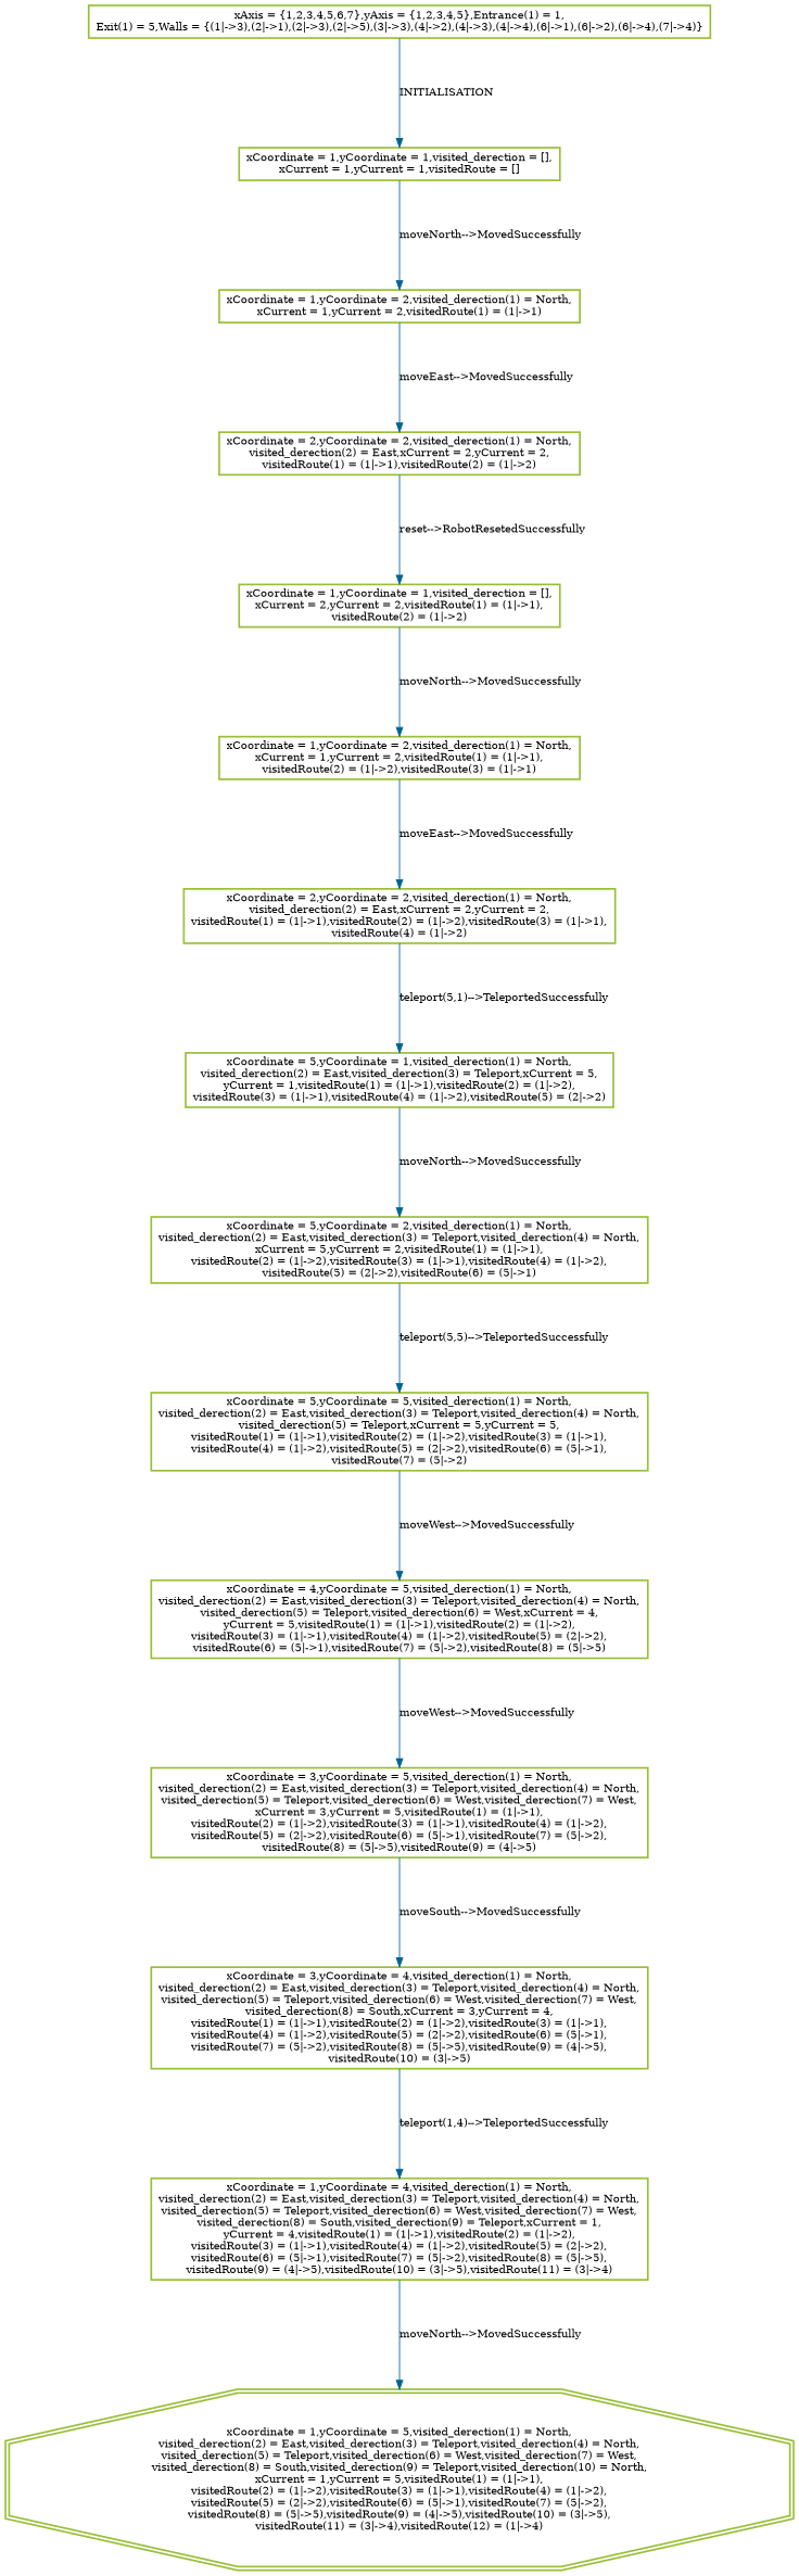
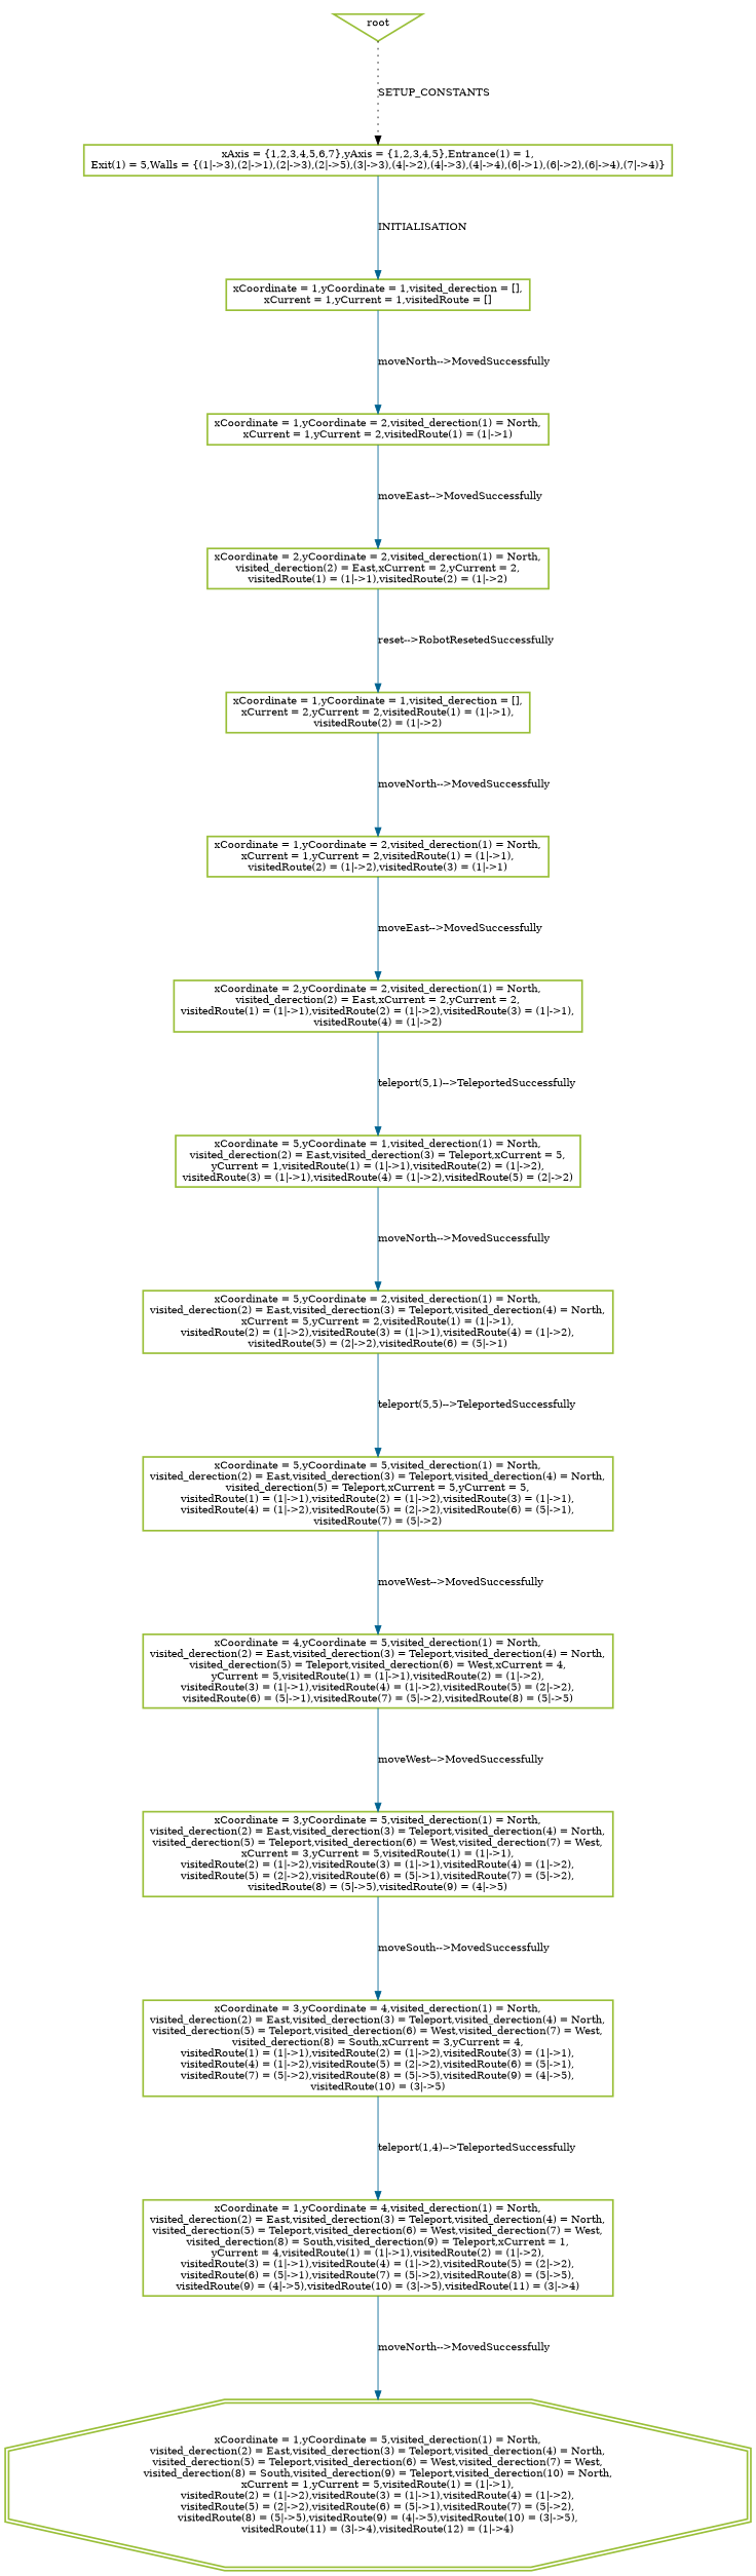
  digraph {
    nodesep=1.5
    ranksep=1.5
    node [color="#99BF38" fontsize=12 penwidth=2 shape=box]
    edge [color="#006391" fontsize=12]
    n1 [label="xAxis = \{1,2,3,4,5,6,7\},yAxis = \{1,2,3,4,5\},Entrance(1) = 1,\nExit(1) = 5,Walls = \{(1\|-\>3),(2\|-\>1),(2\|-\>3),(2\|-\>5),(3\|-\>3),(4\|-\>2),(4\|-\>3),(4\|-\>4),(6\|-\>1),(6\|-\>2),(6\|-\>4),(7\|-\>4)\}"]
    n2 [label="xCoordinate = 1,yCoordinate = 1,visited_derection = [],\nxCurrent = 1,yCurrent = 1,visitedRoute = []"]
    n3 [label="xCoordinate = 1,yCoordinate = 2,visited_derection(1) = North,\nxCurrent = 1,yCurrent = 2,visitedRoute(1) = (1\|-\>1)"]
    n4 [label="xCoordinate = 2,yCoordinate = 2,visited_derection(1) = North,\nvisited_derection(2) = East,xCurrent = 2,yCurrent = 2,\nvisitedRoute(1) = (1\|-\>1),visitedRoute(2) = (1\|-\>2)"]
    n5 [label="xCoordinate = 1,yCoordinate = 1,visited_derection = [],\nxCurrent = 2,yCurrent = 2,visitedRoute(1) = (1\|-\>1),\nvisitedRoute(2) = (1\|-\>2)"]
    n6 [label="xCoordinate = 1,yCoordinate = 2,visited_derection(1) = North,\nxCurrent = 1,yCurrent = 2,visitedRoute(1) = (1\|-\>1),\nvisitedRoute(2) = (1\|-\>2),visitedRoute(3) = (1\|-\>1)"]
    n7 [label="xCoordinate = 2,yCoordinate = 2,visited_derection(1) = North,\nvisited_derection(2) = East,xCurrent = 2,yCurrent = 2,\nvisitedRoute(1) = (1\|-\>1),visitedRoute(2) = (1\|-\>2),visitedRoute(3) = (1\|-\>1),\nvisitedRoute(4) = (1\|-\>2)"]
    n8 [label="xCoordinate = 5,yCoordinate = 1,visited_derection(1) = North,\nvisited_derection(2) = East,visited_derection(3) = Teleport,xCurrent = 5,\nyCurrent = 1,visitedRoute(1) = (1\|-\>1),visitedRoute(2) = (1\|-\>2),\nvisitedRoute(3) = (1\|-\>1),visitedRoute(4) = (1\|-\>2),visitedRoute(5) = (2\|-\>2)"]
    n9 [label="xCoordinate = 5,yCoordinate = 2,visited_derection(1) = North,\nvisited_derection(2) = East,visited_derection(3) = Teleport,visited_derection(4) = North,\nxCurrent = 5,yCurrent = 2,visitedRoute(1) = (1\|-\>1),\nvisitedRoute(2) = (1\|-\>2),visitedRoute(3) = (1\|-\>1),visitedRoute(4) = (1\|-\>2),\nvisitedRoute(5) = (2\|-\>2),visitedRoute(6) = (5\|-\>1)"]
    n10 [label="xCoordinate = 5,yCoordinate = 5,visited_derection(1) = North,\nvisited_derection(2) = East,visited_derection(3) = Teleport,visited_derection(4) = North,\nvisited_derection(5) = Teleport,xCurrent = 5,yCurrent = 5,\nvisitedRoute(1) = (1\|-\>1),visitedRoute(2) = (1\|-\>2),visitedRoute(3) = (1\|-\>1),\nvisitedRoute(4) = (1\|-\>2),visitedRoute(5) = (2\|-\>2),visitedRoute(6) = (5\|-\>1),\nvisitedRoute(7) = (5\|-\>2)"]
    n11 [label="xCoordinate = 4,yCoordinate = 5,visited_derection(1) = North,\nvisited_derection(2) = East,visited_derection(3) = Teleport,visited_derection(4) = North,\nvisited_derection(5) = Teleport,visited_derection(6) = West,xCurrent = 4,\nyCurrent = 5,visitedRoute(1) = (1\|-\>1),visitedRoute(2) = (1\|-\>2),\nvisitedRoute(3) = (1\|-\>1),visitedRoute(4) = (1\|-\>2),visitedRoute(5) = (2\|-\>2),\nvisitedRoute(6) = (5\|-\>1),visitedRoute(7) = (5\|-\>2),visitedRoute(8) = (5\|-\>5)"]
    n12 [label="xCoordinate = 3,yCoordinate = 5,visited_derection(1) = North,\nvisited_derection(2) = East,visited_derection(3) = Teleport,visited_derection(4) = North,\nvisited_derection(5) = Teleport,visited_derection(6) = West,visited_derection(7) = West,\nxCurrent = 3,yCurrent = 5,visitedRoute(1) = (1\|-\>1),\nvisitedRoute(2) = (1\|-\>2),visitedRoute(3) = (1\|-\>1),visitedRoute(4) = (1\|-\>2),\nvisitedRoute(5) = (2\|-\>2),visitedRoute(6) = (5\|-\>1),visitedRoute(7) = (5\|-\>2),\nvisitedRoute(8) = (5\|-\>5),visitedRoute(9) = (4\|-\>5)"]
    n13 [label="xCoordinate = 3,yCoordinate = 4,visited_derection(1) = North,\nvisited_derection(2) = East,visited_derection(3) = Teleport,visited_derection(4) = North,\nvisited_derection(5) = Teleport,visited_derection(6) = West,visited_derection(7) = West,\nvisited_derection(8) = South,xCurrent = 3,yCurrent = 4,\nvisitedRoute(1) = (1\|-\>1),visitedRoute(2) = (1\|-\>2),visitedRoute(3) = (1\|-\>1),\nvisitedRoute(4) = (1\|-\>2),visitedRoute(5) = (2\|-\>2),visitedRoute(6) = (5\|-\>1),\nvisitedRoute(7) = (5\|-\>2),visitedRoute(8) = (5\|-\>5),visitedRoute(9) = (4\|-\>5),\nvisitedRoute(10) = (3\|-\>5)"]
    n14 [label="xCoordinate = 1,yCoordinate = 4,visited_derection(1) = North,\nvisited_derection(2) = East,visited_derection(3) = Teleport,visited_derection(4) = North,\nvisited_derection(5) = Teleport,visited_derection(6) = West,visited_derection(7) = West,\nvisited_derection(8) = South,visited_derection(9) = Teleport,xCurrent = 1,\nyCurrent = 4,visitedRoute(1) = (1\|-\>1),visitedRoute(2) = (1\|-\>2),\nvisitedRoute(3) = (1\|-\>1),visitedRoute(4) = (1\|-\>2),visitedRoute(5) = (2\|-\>2),\nvisitedRoute(6) = (5\|-\>1),visitedRoute(7) = (5\|-\>2),visitedRoute(8) = (5\|-\>5),\nvisitedRoute(9) = (4\|-\>5),visitedRoute(10) = (3\|-\>5),visitedRoute(11) = (3\|-\>4)"]
    n15 [label="xCoordinate = 1,yCoordinate = 5,visited_derection(1) = North,\nvisited_derection(2) = East,visited_derection(3) = Teleport,visited_derection(4) = North,\nvisited_derection(5) = Teleport,visited_derection(6) = West,visited_derection(7) = West,\nvisited_derection(8) = South,visited_derection(9) = Teleport,visited_derection(10) = North,\nxCurrent = 1,yCurrent = 5,visitedRoute(1) = (1\|-\>1),\nvisitedRoute(2) = (1\|-\>2),visitedRoute(3) = (1\|-\>1),visitedRoute(4) = (1\|-\>2),\nvisitedRoute(5) = (2\|-\>2),visitedRoute(6) = (5\|-\>1),visitedRoute(7) = (5\|-\>2),\nvisitedRoute(8) = (5\|-\>5),visitedRoute(9) = (4\|-\>5),visitedRoute(10) = (3\|-\>5),\nvisitedRoute(11) = (3\|-\>4),visitedRoute(12) = (1\|-\>4)" shape=doubleoctagon]
+   n16 [label=root shape=invtriangle]
    n1 -> n2 [label=INITIALISATION]
    n2 -> n3 [label="moveNorth--\>MovedSuccessfully"]
    n3 -> n4 [label="moveEast--\>MovedSuccessfully"]
    n4 -> n5 [label="reset--\>RobotResetedSuccessfully"]
    n5 -> n6 [label="moveNorth--\>MovedSuccessfully"]
    n6 -> n7 [label="moveEast--\>MovedSuccessfully"]
    n7 -> n8 [label="teleport(5,1)--\>TeleportedSuccessfully"]
    n8 -> n9 [label="moveNorth--\>MovedSuccessfully"]
    n9 -> n10 [label="teleport(5,5)--\>TeleportedSuccessfully"]
    n10 -> n11 [label="moveWest--\>MovedSuccessfully"]
    n11 -> n12 [label="moveWest--\>MovedSuccessfully"]
    n12 -> n13 [label="moveSouth--\>MovedSuccessfully"]
    n13 -> n14 [label="teleport(1,4)--\>TeleportedSuccessfully"]
    n14 -> n15 [label="moveNorth--\>MovedSuccessfully"]
+   n16 -> n1 [color=black label=SETUP_CONSTANTS style=dotted]
  }
